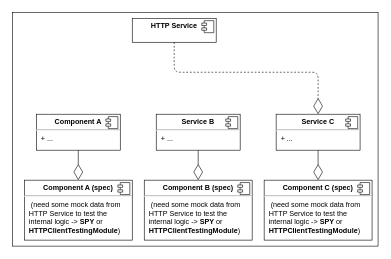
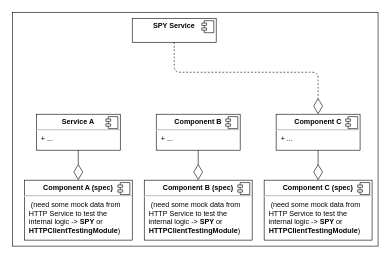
  <mxCell id="0" />
  <mxCell id="1" parent="0" />
  <mxCell id="2" value="" style="rounded=0;whiteSpace=wrap;html=1;" vertex="1" parent="1"><mxGeometry x="20" y="20" width="610" height="390" as="geometry" /></mxCell>
- <mxCell id="3" value="&lt;p style=&quot;margin: 0px ; margin-top: 6px ; text-align: center&quot;&gt;&lt;b&gt;Component A&lt;/b&gt;&lt;/p&gt;&lt;hr&gt;&lt;p style=&quot;margin: 0px ; margin-left: 8px&quot;&gt;+ ...&lt;/p&gt;" style="align=left;overflow=fill;html=1;dropTarget=0;" vertex="1" parent="1"><mxGeometry x="60" y="190" width="140" height="60" as="geometry" /></mxCell>
+ <mxCell id="3" value="&lt;p style=&quot;margin: 0px ; margin-top: 6px ; text-align: center&quot;&gt;&lt;b&gt;Service A&lt;/b&gt;&lt;/p&gt;&lt;hr&gt;&lt;p style=&quot;margin: 0px ; margin-left: 8px&quot;&gt;+ ...&lt;/p&gt;" style="align=left;overflow=fill;html=1;dropTarget=0;" vertex="1" parent="1"><mxGeometry x="60" y="190" width="140" height="60" as="geometry" /></mxCell>
  <mxCell id="4" value="" style="shape=component;jettyWidth=8;jettyHeight=4;" vertex="1" parent="3"><mxGeometry x="1" width="20" height="20" relative="1" as="geometry"><mxPoint x="-24" y="4" as="offset" /></mxGeometry></mxCell>
- <mxCell id="5" value="&lt;p style=&quot;margin: 0px ; margin-top: 6px ; text-align: center&quot;&gt;&lt;b&gt;HTTP Service&lt;/b&gt;&lt;/p&gt;&lt;p style=&quot;margin: 0px ; margin-top: 6px ; text-align: center&quot;&gt;&lt;b&gt;&lt;br&gt;&lt;/b&gt;&lt;/p&gt;&lt;p style=&quot;margin: 0px ; margin-top: 6px ; text-align: center&quot;&gt;&lt;b&gt;&lt;br&gt;&lt;/b&gt;&lt;/p&gt;" style="align=left;overflow=fill;html=1;dropTarget=0;" vertex="1" parent="1"><mxGeometry x="220" y="30" width="140" height="40" as="geometry" /></mxCell>
+ <mxCell id="5" value="&lt;p style=&quot;margin: 0px ; margin-top: 6px ; text-align: center&quot;&gt;&lt;b&gt;SPY Service&lt;/b&gt;&lt;/p&gt;&lt;p style=&quot;margin: 0px ; margin-top: 6px ; text-align: center&quot;&gt;&lt;b&gt;&lt;br&gt;&lt;/b&gt;&lt;/p&gt;&lt;p style=&quot;margin: 0px ; margin-top: 6px ; text-align: center&quot;&gt;&lt;b&gt;&lt;br&gt;&lt;/b&gt;&lt;/p&gt;" style="align=left;overflow=fill;html=1;dropTarget=0;" vertex="1" parent="1"><mxGeometry x="220" y="30" width="140" height="40" as="geometry" /></mxCell>
  <mxCell id="6" value="" style="shape=component;jettyWidth=8;jettyHeight=4;" vertex="1" parent="5"><mxGeometry x="1" width="20" height="20" relative="1" as="geometry"><mxPoint x="-24" y="4" as="offset" /></mxGeometry></mxCell>
  <mxCell id="7" value="&lt;p style=&quot;margin: 0px ; margin-top: 6px ; text-align: center&quot;&gt;&lt;b&gt;Component A (spec)&lt;/b&gt;&lt;/p&gt;&lt;hr&gt;&lt;p style=&quot;margin: 0px ; margin-left: 8px&quot;&gt;&amp;nbsp;(need some mock data from &lt;br&gt;HTTP Service to test the &lt;br&gt;internal logic -&amp;gt; &lt;b&gt;SPY&lt;/b&gt; or &lt;br&gt;&lt;b&gt;HTTPClientTestingModule&lt;/b&gt;)&lt;/p&gt;" style="align=left;overflow=fill;html=1;dropTarget=0;" vertex="1" parent="1"><mxGeometry x="40" y="300" width="180" height="100" as="geometry" /></mxCell>
  <mxCell id="8" value="" style="shape=component;jettyWidth=8;jettyHeight=4;" vertex="1" parent="7"><mxGeometry x="1" width="20" height="20" relative="1" as="geometry"><mxPoint x="-24" y="4" as="offset" /></mxGeometry></mxCell>
  <mxCell id="9" value="" style="endArrow=diamondThin;endFill=0;endSize=24;html=1;exitX=0.5;exitY=1;exitDx=0;exitDy=0;entryX=0.5;entryY=0;entryDx=0;entryDy=0;" edge="1" parent="1" source="3" target="7"><mxGeometry width="160" relative="1" as="geometry"><mxPoint x="90" y="510" as="sourcePoint" /><mxPoint x="250" y="510" as="targetPoint" /></mxGeometry></mxCell>
- <mxCell id="10" value="&lt;p style=&quot;margin: 0px ; margin-top: 6px ; text-align: center&quot;&gt;&lt;b&gt;Service B&lt;/b&gt;&lt;/p&gt;&lt;hr&gt;&lt;p style=&quot;margin: 0px ; margin-left: 8px&quot;&gt;+ ...&lt;/p&gt;" style="align=left;overflow=fill;html=1;dropTarget=0;" vertex="1" parent="1"><mxGeometry x="260" y="190" width="140" height="60" as="geometry" /></mxCell>
+ <mxCell id="10" value="&lt;p style=&quot;margin: 0px ; margin-top: 6px ; text-align: center&quot;&gt;&lt;b&gt;Component B&lt;/b&gt;&lt;/p&gt;&lt;hr&gt;&lt;p style=&quot;margin: 0px ; margin-left: 8px&quot;&gt;+ ...&lt;/p&gt;" style="align=left;overflow=fill;html=1;dropTarget=0;" vertex="1" parent="1"><mxGeometry x="260" y="190" width="140" height="60" as="geometry" /></mxCell>
  <mxCell id="11" value="" style="shape=component;jettyWidth=8;jettyHeight=4;" vertex="1" parent="10"><mxGeometry x="1" width="20" height="20" relative="1" as="geometry"><mxPoint x="-24" y="4" as="offset" /></mxGeometry></mxCell>
  <mxCell id="12" value="&lt;p style=&quot;margin: 0px ; margin-top: 6px ; text-align: center&quot;&gt;&lt;b&gt;Component B (spec)&lt;/b&gt;&lt;/p&gt;&lt;hr&gt;&lt;p style=&quot;margin: 0px ; margin-left: 8px&quot;&gt;&amp;nbsp;(need some mock data from &lt;br&gt;HTTP Service to test the &lt;br&gt;internal logic -&amp;gt; &lt;b&gt;SPY&lt;/b&gt; or &lt;br&gt;&lt;b&gt;HTTPClientTestingModule&lt;/b&gt;)&lt;/p&gt;" style="align=left;overflow=fill;html=1;dropTarget=0;" vertex="1" parent="1"><mxGeometry x="240" y="300" width="180" height="100" as="geometry" /></mxCell>
  <mxCell id="13" value="" style="shape=component;jettyWidth=8;jettyHeight=4;" vertex="1" parent="12"><mxGeometry x="1" width="20" height="20" relative="1" as="geometry"><mxPoint x="-24" y="4" as="offset" /></mxGeometry></mxCell>
  <mxCell id="14" value="" style="endArrow=diamondThin;endFill=0;endSize=24;html=1;exitX=0.5;exitY=1;exitDx=0;exitDy=0;entryX=0.5;entryY=0;entryDx=0;entryDy=0;" edge="1" source="10" target="12" parent="1"><mxGeometry width="160" relative="1" as="geometry"><mxPoint x="290" y="510" as="sourcePoint" /><mxPoint x="450" y="510" as="targetPoint" /></mxGeometry></mxCell>
- <mxCell id="15" value="&lt;p style=&quot;margin: 0px ; margin-top: 6px ; text-align: center&quot;&gt;&lt;b&gt;Service C&lt;/b&gt;&lt;/p&gt;&lt;hr&gt;&lt;p style=&quot;margin: 0px ; margin-left: 8px&quot;&gt;+ ...&lt;/p&gt;" style="align=left;overflow=fill;html=1;dropTarget=0;" vertex="1" parent="1"><mxGeometry x="460" y="190" width="140" height="60" as="geometry" /></mxCell>
+ <mxCell id="15" value="&lt;p style=&quot;margin: 0px ; margin-top: 6px ; text-align: center&quot;&gt;&lt;b&gt;Component C&lt;/b&gt;&lt;/p&gt;&lt;hr&gt;&lt;p style=&quot;margin: 0px ; margin-left: 8px&quot;&gt;+ ...&lt;/p&gt;" style="align=left;overflow=fill;html=1;dropTarget=0;" vertex="1" parent="1"><mxGeometry x="460" y="190" width="140" height="60" as="geometry" /></mxCell>
  <mxCell id="16" value="" style="shape=component;jettyWidth=8;jettyHeight=4;" vertex="1" parent="15"><mxGeometry x="1" width="20" height="20" relative="1" as="geometry"><mxPoint x="-24" y="4" as="offset" /></mxGeometry></mxCell>
  <mxCell id="17" value="&lt;p style=&quot;margin: 0px ; margin-top: 6px ; text-align: center&quot;&gt;&lt;b&gt;Component C (spec)&lt;/b&gt;&lt;/p&gt;&lt;hr&gt;&lt;p style=&quot;margin: 0px ; margin-left: 8px&quot;&gt;&amp;nbsp;(need some mock data from &lt;br&gt;HTTP Service to test the &lt;br&gt;internal logic -&amp;gt; &lt;b&gt;SPY&lt;/b&gt; or &lt;br&gt;&lt;b&gt;HTTPClientTestingModule&lt;/b&gt;)&lt;/p&gt;" style="align=left;overflow=fill;html=1;dropTarget=0;" vertex="1" parent="1"><mxGeometry x="440" y="300" width="180" height="100" as="geometry" /></mxCell>
  <mxCell id="18" value="" style="shape=component;jettyWidth=8;jettyHeight=4;" vertex="1" parent="17"><mxGeometry x="1" width="20" height="20" relative="1" as="geometry"><mxPoint x="-24" y="4" as="offset" /></mxGeometry></mxCell>
  <mxCell id="19" value="" style="endArrow=diamondThin;endFill=0;endSize=24;html=1;exitX=0.5;exitY=1;exitDx=0;exitDy=0;entryX=0.5;entryY=0;entryDx=0;entryDy=0;" edge="1" source="15" target="17" parent="1"><mxGeometry width="160" relative="1" as="geometry"><mxPoint x="490" y="510" as="sourcePoint" /><mxPoint x="650" y="510" as="targetPoint" /></mxGeometry></mxCell>
  <mxCell id="20" value="" style="endArrow=diamondThin;endFill=0;endSize=24;html=1;entryX=0.5;entryY=0;entryDx=0;entryDy=0;exitX=0.5;exitY=1;exitDx=0;exitDy=0;dashed=1;" edge="1" parent="1" source="5" target="15"><mxGeometry width="160" relative="1" as="geometry"><mxPoint x="300" y="80" as="sourcePoint" /><mxPoint x="140" y="200" as="targetPoint" /><Array as="points"><mxPoint x="290" y="120" /><mxPoint x="530" y="120" /></Array></mxGeometry></mxCell>
